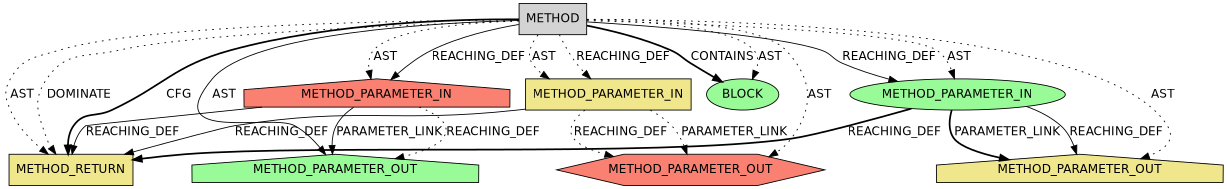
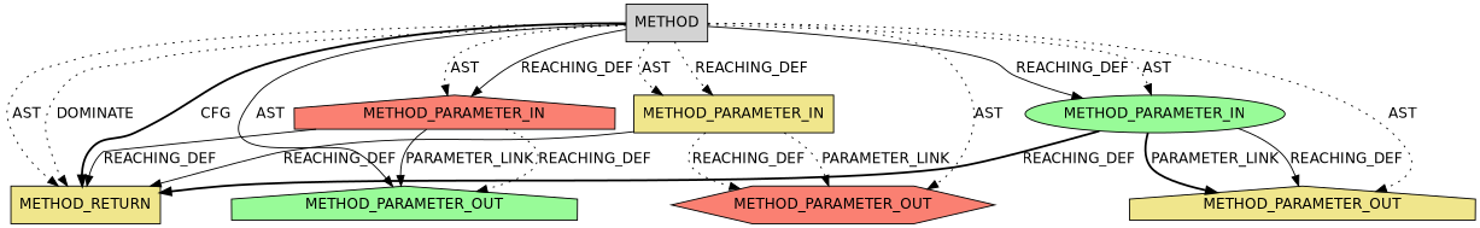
  digraph {
    fontname="DejaVu Sans"
    node [CODE="<empty>" EVALUATION_STRATEGY=BY_VALUE ORDER=2 TYPE_FULL_NAME=ANY fillcolor=khaki fontname="DejaVu Sans" shape=box style=filled IS_VARIADIC=false]
    edge [fontname="DejaVu Sans" style=dotted]
    n1 [CODE=RET label=METHOD_RETURN IS_VARIADIC=""]
    n2 [AST_PARENT_FULL_NAME="<global>" AST_PARENT_TYPE=NAMESPACE_BLOCK FILENAME="<empty>" FULL_NAME=memcpy IS_EXTERNAL=true NAME=memcpy ORDER=0 fillcolor=lightgrey label=METHOD EVALUATION_STRATEGY="" TYPE_FULL_NAME="" IS_VARIADIC=""]
-   n3 [ARGUMENT_INDEX=1 ORDER=1 fillcolor=palegreen label=BLOCK shape=ellipse EVALUATION_STRATEGY="" IS_VARIADIC=""]
    n4 [CODE=p1 INDEX=1 NAME=p1 ORDER=1 fillcolor=palegreen label=METHOD_PARAMETER_OUT shape=house]
    n5 [CODE=p3 INDEX=3 NAME=p3 ORDER=3 fillcolor=salmon label=METHOD_PARAMETER_OUT shape=hexagon]
    n6 [CODE=p2 INDEX=2 NAME=p2 label=METHOD_PARAMETER_OUT shape=house]
    n7 [CODE=p1 INDEX=1 NAME=p1 ORDER=1 fillcolor=salmon label=METHOD_PARAMETER_IN shape=house]
    n8 [CODE=p3 INDEX=3 NAME=p3 ORDER=3 label=METHOD_PARAMETER_IN]
    n9 [CODE=p2 INDEX=2 NAME=p2 fillcolor=palegreen label=METHOD_PARAMETER_IN shape=ellipse]
    n2 -> n1 [label=DOMINATE]
    n2 -> n1 [label=CFG style=bold]
    n2 -> n1 [label=AST]
-   n2 -> n3 [label=CONTAINS style=bold]
-   n2 -> n3 [label=AST]
    n2 -> n4 [label=AST style=solid]
    n2 -> n5 [label=AST]
    n2 -> n6 [label=AST]
    n2 -> n7 [label=AST]
    n2 -> n7 [label=REACHING_DEF style=solid]
    n2 -> n8 [label=AST]
    n2 -> n8 [label=REACHING_DEF]
    n2 -> n9 [label=REACHING_DEF style=solid]
    n2 -> n9 [label=AST]
    n7 -> n1 [VARIABLE=p1 label=REACHING_DEF style=solid]
    n7 -> n4 [label=PARAMETER_LINK style=solid]
    n7 -> n4 [VARIABLE=p1 label=REACHING_DEF]
    n8 -> n1 [VARIABLE=p3 label=REACHING_DEF style=solid]
    n8 -> n5 [label=PARAMETER_LINK]
    n8 -> n5 [VARIABLE=p3 label=REACHING_DEF]
    n9 -> n1 [VARIABLE=p2 label=REACHING_DEF style=bold]
    n9 -> n6 [label=PARAMETER_LINK style=bold]
    n9 -> n6 [VARIABLE=p2 label=REACHING_DEF style=solid]
  }
